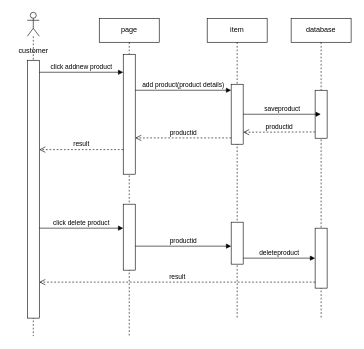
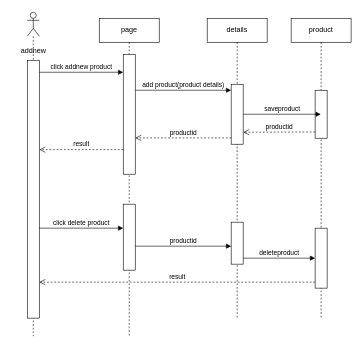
  <mxCell id="0" />
  <mxCell id="1" parent="0" />
  <mxCell id="2" value="" style="shape=umlLifeline;perimeter=lifelinePerimeter;whiteSpace=wrap;html=1;container=1;dropTarget=0;collapsible=0;recursiveResize=0;outlineConnect=0;portConstraint=eastwest;newEdgeStyle={&quot;curved&quot;:0,&quot;rounded&quot;:0};participant=umlActor;" vertex="1" parent="1"><mxGeometry x="45" y="20" width="20" height="540" as="geometry" /></mxCell>
  <mxCell id="3" value="" style="html=1;points=[[0,0,0,0,5],[0,1,0,0,-5],[1,0,0,0,5],[1,1,0,0,-5]];perimeter=orthogonalPerimeter;outlineConnect=0;targetShapes=umlLifeline;portConstraint=eastwest;newEdgeStyle={&quot;curved&quot;:0,&quot;rounded&quot;:0};" vertex="1" parent="2"><mxGeometry y="80" width="20" height="430" as="geometry" /></mxCell>
  <mxCell id="4" value="page" style="shape=umlLifeline;perimeter=lifelinePerimeter;whiteSpace=wrap;html=1;container=1;dropTarget=0;collapsible=0;recursiveResize=0;outlineConnect=0;portConstraint=eastwest;newEdgeStyle={&quot;curved&quot;:0,&quot;rounded&quot;:0};" vertex="1" parent="1"><mxGeometry x="165" y="30" width="100" height="530" as="geometry" /></mxCell>
  <mxCell id="5" value="" style="html=1;points=[[0,0,0,0,5],[0,1,0,0,-5],[1,0,0,0,5],[1,1,0,0,-5]];perimeter=orthogonalPerimeter;outlineConnect=0;targetShapes=umlLifeline;portConstraint=eastwest;newEdgeStyle={&quot;curved&quot;:0,&quot;rounded&quot;:0};" vertex="1" parent="4"><mxGeometry x="40" y="60" width="20" height="200" as="geometry" /></mxCell>
  <mxCell id="6" value="" style="html=1;points=[[0,0,0,0,5],[0,1,0,0,-5],[1,0,0,0,5],[1,1,0,0,-5]];perimeter=orthogonalPerimeter;outlineConnect=0;targetShapes=umlLifeline;portConstraint=eastwest;newEdgeStyle={&quot;curved&quot;:0,&quot;rounded&quot;:0};" vertex="1" parent="4"><mxGeometry x="40" y="310" width="20" height="110" as="geometry" /></mxCell>
- <mxCell id="7" value="item" style="shape=umlLifeline;perimeter=lifelinePerimeter;whiteSpace=wrap;html=1;container=1;dropTarget=0;collapsible=0;recursiveResize=0;outlineConnect=0;portConstraint=eastwest;newEdgeStyle={&quot;curved&quot;:0,&quot;rounded&quot;:0};" vertex="1" parent="1"><mxGeometry x="345" y="30" width="100" height="500" as="geometry" /></mxCell>
+ <mxCell id="7" value="details" style="shape=umlLifeline;perimeter=lifelinePerimeter;whiteSpace=wrap;html=1;container=1;dropTarget=0;collapsible=0;recursiveResize=0;outlineConnect=0;portConstraint=eastwest;newEdgeStyle={&quot;curved&quot;:0,&quot;rounded&quot;:0};" vertex="1" parent="1"><mxGeometry x="345" y="30" width="100" height="500" as="geometry" /></mxCell>
  <mxCell id="8" value="" style="html=1;points=[[0,0,0,0,5],[0,1,0,0,-5],[1,0,0,0,5],[1,1,0,0,-5]];perimeter=orthogonalPerimeter;outlineConnect=0;targetShapes=umlLifeline;portConstraint=eastwest;newEdgeStyle={&quot;curved&quot;:0,&quot;rounded&quot;:0};" vertex="1" parent="7"><mxGeometry x="40" y="110" width="20" height="100" as="geometry" /></mxCell>
  <mxCell id="9" value="" style="html=1;points=[[0,0,0,0,5],[0,1,0,0,-5],[1,0,0,0,5],[1,1,0,0,-5]];perimeter=orthogonalPerimeter;outlineConnect=0;targetShapes=umlLifeline;portConstraint=eastwest;newEdgeStyle={&quot;curved&quot;:0,&quot;rounded&quot;:0};" vertex="1" parent="7"><mxGeometry x="40" y="340" width="20" height="70" as="geometry" /></mxCell>
- <mxCell id="10" value="database" style="shape=umlLifeline;perimeter=lifelinePerimeter;whiteSpace=wrap;html=1;container=1;dropTarget=0;collapsible=0;recursiveResize=0;outlineConnect=0;portConstraint=eastwest;newEdgeStyle={&quot;curved&quot;:0,&quot;rounded&quot;:0};" vertex="1" parent="1"><mxGeometry x="485" y="30" width="100" height="500" as="geometry" /></mxCell>
+ <mxCell id="10" value="product" style="shape=umlLifeline;perimeter=lifelinePerimeter;whiteSpace=wrap;html=1;container=1;dropTarget=0;collapsible=0;recursiveResize=0;outlineConnect=0;portConstraint=eastwest;newEdgeStyle={&quot;curved&quot;:0,&quot;rounded&quot;:0};" vertex="1" parent="1"><mxGeometry x="485" y="30" width="100" height="500" as="geometry" /></mxCell>
  <mxCell id="11" value="" style="html=1;points=[[0,0,0,0,5],[0,1,0,0,-5],[1,0,0,0,5],[1,1,0,0,-5]];perimeter=orthogonalPerimeter;outlineConnect=0;targetShapes=umlLifeline;portConstraint=eastwest;newEdgeStyle={&quot;curved&quot;:0,&quot;rounded&quot;:0};" vertex="1" parent="10"><mxGeometry x="40" y="120" width="20" height="80" as="geometry" /></mxCell>
  <mxCell id="12" value="" style="html=1;points=[[0,0,0,0,5],[0,1,0,0,-5],[1,0,0,0,5],[1,1,0,0,-5]];perimeter=orthogonalPerimeter;outlineConnect=0;targetShapes=umlLifeline;portConstraint=eastwest;newEdgeStyle={&quot;curved&quot;:0,&quot;rounded&quot;:0};" vertex="1" parent="10"><mxGeometry x="40" y="350" width="20" height="100" as="geometry" /></mxCell>
  <mxCell id="13" value="click addnew product" style="html=1;verticalAlign=bottom;endArrow=block;curved=0;rounded=0;" edge="1" parent="1" target="5"><mxGeometry width="80" relative="1" as="geometry"><mxPoint x="65" y="120" as="sourcePoint" /><mxPoint x="145" y="120" as="targetPoint" /></mxGeometry></mxCell>
  <mxCell id="14" value="add product(product details)" style="html=1;verticalAlign=bottom;endArrow=block;curved=0;rounded=0;" edge="1" parent="1"><mxGeometry width="80" relative="1" as="geometry"><mxPoint x="225" y="150" as="sourcePoint" /><mxPoint x="385" y="150" as="targetPoint" /></mxGeometry></mxCell>
  <mxCell id="15" value="saveproduct" style="html=1;verticalAlign=bottom;endArrow=block;curved=0;rounded=0;" edge="1" parent="1" target="10"><mxGeometry width="80" relative="1" as="geometry"><mxPoint x="405" y="190" as="sourcePoint" /><mxPoint x="485" y="190" as="targetPoint" /></mxGeometry></mxCell>
  <mxCell id="16" value="productid" style="html=1;verticalAlign=bottom;endArrow=open;dashed=1;endSize=8;curved=0;rounded=0;" edge="1" parent="1"><mxGeometry relative="1" as="geometry"><mxPoint x="525" y="219.5" as="sourcePoint" /><mxPoint x="405" y="220" as="targetPoint" /></mxGeometry></mxCell>
  <mxCell id="17" value="productid" style="html=1;verticalAlign=bottom;endArrow=open;dashed=1;endSize=8;curved=0;rounded=0;" edge="1" parent="1" target="5"><mxGeometry relative="1" as="geometry"><mxPoint x="385" y="229.5" as="sourcePoint" /><mxPoint x="235" y="230" as="targetPoint" /></mxGeometry></mxCell>
  <mxCell id="18" value="result" style="html=1;verticalAlign=bottom;endArrow=open;dashed=1;endSize=8;curved=0;rounded=0;" edge="1" parent="1" target="3"><mxGeometry relative="1" as="geometry"><mxPoint x="205" y="249" as="sourcePoint" /><mxPoint x="125" y="249" as="targetPoint" /></mxGeometry></mxCell>
  <mxCell id="19" value="click delete product" style="html=1;verticalAlign=bottom;endArrow=block;curved=0;rounded=0;" edge="1" parent="1"><mxGeometry width="80" relative="1" as="geometry"><mxPoint x="65" y="380" as="sourcePoint" /><mxPoint x="205" y="380" as="targetPoint" /></mxGeometry></mxCell>
  <mxCell id="20" value="productid" style="html=1;verticalAlign=bottom;endArrow=block;curved=0;rounded=0;" edge="1" parent="1" target="9"><mxGeometry width="80" relative="1" as="geometry"><mxPoint x="225" y="410" as="sourcePoint" /><mxPoint x="305" y="410" as="targetPoint" /></mxGeometry></mxCell>
  <mxCell id="21" value="deleteproduct" style="html=1;verticalAlign=bottom;endArrow=block;curved=0;rounded=0;" edge="1" parent="1" target="12"><mxGeometry width="80" relative="1" as="geometry"><mxPoint x="405" y="430" as="sourcePoint" /><mxPoint x="485" y="430" as="targetPoint" /></mxGeometry></mxCell>
  <mxCell id="22" value="result" style="html=1;verticalAlign=bottom;endArrow=open;dashed=1;endSize=8;curved=0;rounded=0;" edge="1" parent="1" target="3"><mxGeometry relative="1" as="geometry"><mxPoint x="525" y="470" as="sourcePoint" /><mxPoint x="445" y="470" as="targetPoint" /></mxGeometry></mxCell>
- <mxCell id="23" value="customer" style="text;html=1;align=center;verticalAlign=middle;resizable=0;points=[];autosize=1;strokeColor=none;fillColor=none;" vertex="1" parent="1"><mxGeometry x="20" y="70" width="70" height="30" as="geometry" /></mxCell>
+ <mxCell id="23" value="addnew" style="text;html=1;align=center;verticalAlign=middle;resizable=0;points=[];autosize=1;strokeColor=none;fillColor=none;" vertex="1" parent="1"><mxGeometry x="20" y="70" width="70" height="30" as="geometry" /></mxCell>
